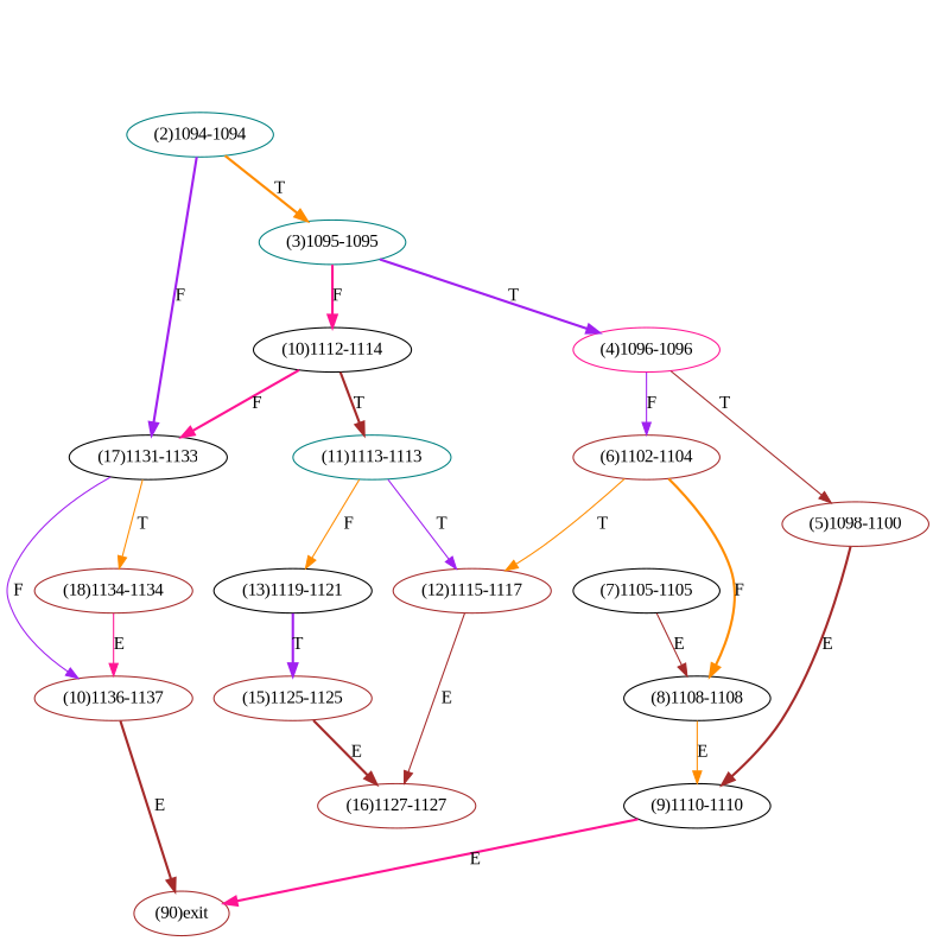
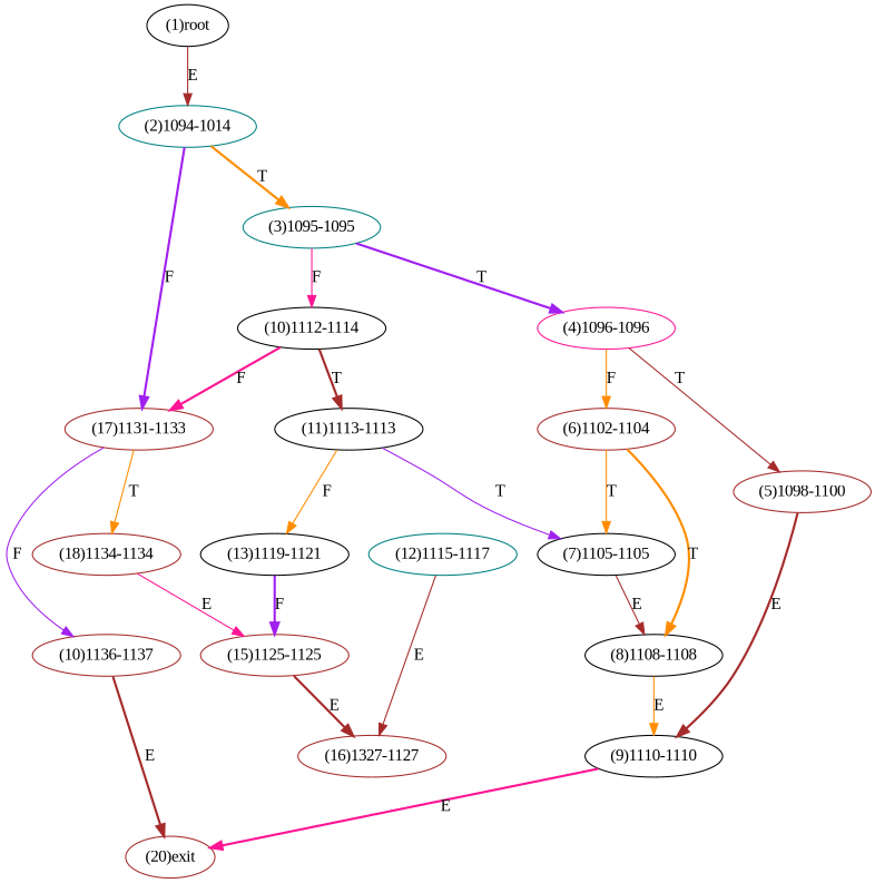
  digraph {
    fontname="Liberation Serif"
    node [color=brown fontname="Liberation Serif"]
    edge [color=brown fontname="Liberation Serif" style=solid]
-   n2 [color=teal label="(2)1094-1094"]
+   n1 [color=black label="(1)root"]
+   n2 [color=teal label="(2)1094-1014"]
    n3 [color=teal label="(3)1095-1095"]
-   n4 [color=black label="(17)1131-1133"]
+   n4 [label="(17)1131-1133"]
    n5 [color=deeppink label="(4)1096-1096"]
    n6 [color=black label="(10)1112-1114"]
    n7 [label="(10)1136-1137"]
    n8 [label="(18)1134-1134"]
    n9 [label="(5)1098-1100"]
    n10 [label="(6)1102-1104"]
-   n11 [color=teal label="(11)1113-1113"]
+   n11 [color=black label="(11)1113-1113"]
    n12 [color=black label="(9)1110-1110"]
    n13 [color=black label="(7)1105-1105"]
    n14 [color=black label="(8)1108-1108"]
-   n15 [label="(90)exit"]
-   n16 [label="(12)1115-1117"]
+   n15 [label="(20)exit"]
+   n16 [color=teal label="(12)1115-1117"]
    n17 [color=black label="(13)1119-1121"]
-   n18 [label="(16)1127-1127"]
+   n18 [label="(16)1327-1127"]
    n19 [label="(15)1125-1125"]
+   n1 -> n2 [label=E]
    n2 -> n3 [color=darkorange label=T style=bold]
    n2 -> n4 [color=purple label=F style=bold]
    n3 -> n5 [color=purple label=T style=bold]
-   n3 -> n6 [color=deeppink label=F style=bold]
+   n3 -> n6 [color=deeppink label=F]
    n4 -> n7 [color=purple label=F]
    n4 -> n8 [color=darkorange label=T]
    n5 -> n9 [label=T]
-   n5 -> n10 [color=purple label=F]
+   n5 -> n10 [color=darkorange label=F]
    n6 -> n4 [color=deeppink label=F style=bold]
    n6 -> n11 [label=T style=bold]
    n7 -> n15 [label=E style=bold]
-   n8 -> n7 [color=deeppink label=E]
+   n8 -> n19 [color=deeppink label=E]
    n9 -> n12 [label=E style=bold]
-   n10 -> n16 [color=darkorange label=T]
-   n10 -> n14 [color=darkorange label=F style=bold]
-   n11 -> n16 [color=purple label=T]
+   n10 -> n13 [color=darkorange label=T]
+   n10 -> n14 [color=darkorange label=T style=bold]
+   n11 -> n13 [color=purple label=T]
    n11 -> n17 [color=darkorange label=F]
    n12 -> n15 [color=deeppink label=E style=bold]
    n13 -> n14 [label=E]
    n14 -> n12 [color=darkorange label=E]
    n16 -> n18 [label=E]
-   n17 -> n19 [color=purple label=T style=bold]
+   n17 -> n19 [color=purple label=F style=bold]
    n19 -> n18 [label=E style=bold]
  }
